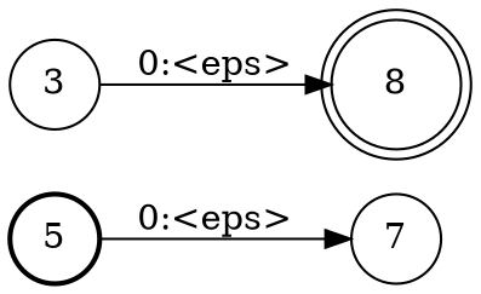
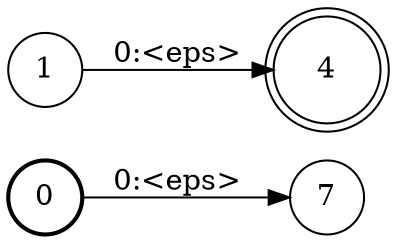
  digraph {
    nodesep=0.25
    rankdir=LR
    ranksep=0.4
    node [fontsize=14 shape=circle style=solid]
    edge [fontsize=14]
-   n1 [label=5 style=bold]
+   n1 [label=0 style=bold]
    n2 [label=7]
-   n3 [label=3]
-   n4 [label=8 shape=doublecircle]
+   n3 [label=1]
+   n4 [label=4 shape=doublecircle]
    n1 -> n2 [label="0:<eps>"]
    n3 -> n4 [label="0:<eps>"]
  }
